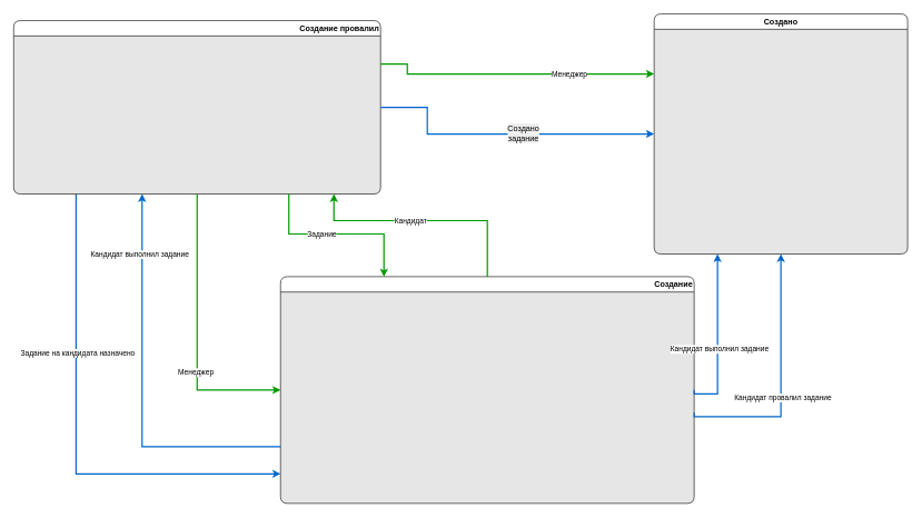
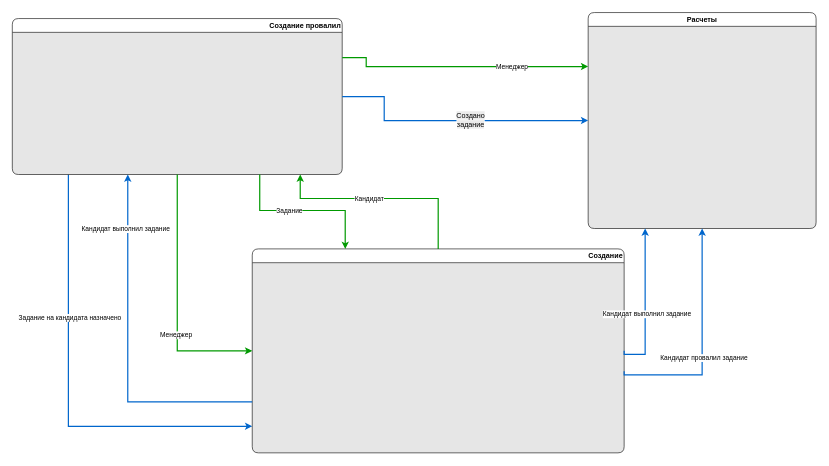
  <mxCell id="0" />
  <mxCell id="1" parent="0" />
- <mxCell id="2" value="Создано" style="swimlane;whiteSpace=wrap;html=1;rounded=1;perimeterSpacing=0;fillColor=#FFFFFF;swimlaneFillColor=#E6E6E6;" parent="1" vertex="1"><mxGeometry x="980" y="20" width="380" height="360" as="geometry" /></mxCell>
+ <mxCell id="2" value="Расчеты" style="swimlane;whiteSpace=wrap;html=1;rounded=1;perimeterSpacing=0;fillColor=#FFFFFF;swimlaneFillColor=#E6E6E6;" parent="1" vertex="1"><mxGeometry x="980" y="20" width="380" height="360" as="geometry" /></mxCell>
  <mxCell id="3" style="edgeStyle=orthogonalEdgeStyle;rounded=0;orthogonalLoop=1;jettySize=auto;html=1;exitX=0.5;exitY=1;exitDx=0;exitDy=0;entryX=0.5;entryY=0;entryDx=0;entryDy=0;" parent="2" edge="1"><mxGeometry relative="1" as="geometry"><mxPoint x="90" y="90" as="sourcePoint" /></mxGeometry></mxCell>
  <mxCell id="4" style="edgeStyle=orthogonalEdgeStyle;rounded=0;orthogonalLoop=1;jettySize=auto;html=1;exitX=1;exitY=0.5;exitDx=0;exitDy=0;entryX=0;entryY=0.5;entryDx=0;entryDy=0;" parent="2" edge="1"><mxGeometry relative="1" as="geometry"><mxPoint x="180" y="60" as="targetPoint" /></mxGeometry></mxCell>
  <mxCell id="5" style="edgeStyle=orthogonalEdgeStyle;rounded=0;orthogonalLoop=1;jettySize=auto;html=1;exitX=0.5;exitY=1;exitDx=0;exitDy=0;entryX=0.5;entryY=0;entryDx=0;entryDy=0;" parent="2" edge="1"><mxGeometry relative="1" as="geometry"><mxPoint x="90" y="170" as="sourcePoint" /></mxGeometry></mxCell>
  <mxCell id="6" value="хаз_мани" style="edgeLabel;html=1;align=center;verticalAlign=middle;resizable=0;points=[];" parent="5" vertex="1" connectable="0"><mxGeometry x="-0.278" y="2" relative="1" as="geometry"><mxPoint as="offset" /></mxGeometry></mxCell>
  <mxCell id="7" style="edgeStyle=orthogonalEdgeStyle;rounded=0;orthogonalLoop=1;jettySize=auto;html=1;exitX=0.5;exitY=1;exitDx=0;exitDy=0;entryX=0.5;entryY=0;entryDx=0;entryDy=0;" parent="2" edge="1"><mxGeometry relative="1" as="geometry"><mxPoint x="90" y="270" as="sourcePoint" /></mxGeometry></mxCell>
  <mxCell id="8" style="edgeStyle=orthogonalEdgeStyle;rounded=0;orthogonalLoop=1;jettySize=auto;html=1;exitX=0;exitY=0.5;exitDx=0;exitDy=0;entryX=1;entryY=0.5;entryDx=0;entryDy=0;" parent="2" edge="1"><mxGeometry relative="1" as="geometry"><Array as="points"><mxPoint x="170" y="140" /><mxPoint x="170" y="240" /></Array><mxPoint x="180" y="140" as="sourcePoint" /></mxGeometry></mxCell>
  <mxCell id="9" style="edgeStyle=orthogonalEdgeStyle;rounded=0;orthogonalLoop=1;jettySize=auto;html=1;exitX=0.5;exitY=1;exitDx=0;exitDy=0;" parent="2" edge="1"><mxGeometry relative="1" as="geometry"><mxPoint x="240" y="90" as="sourcePoint" /></mxGeometry></mxCell>
  <mxCell id="10" value="" style="edgeStyle=orthogonalEdgeStyle;rounded=0;orthogonalLoop=1;jettySize=auto;html=1;exitX=0.17;exitY=1;exitDx=0;exitDy=0;exitPerimeter=0;entryX=0;entryY=0.87;entryDx=0;entryDy=0;entryPerimeter=0;strokeWidth=2;strokeColor=#0066CC;" parent="1" source="12" target="21" edge="1"><mxGeometry relative="1" as="geometry"><mxPoint x="295" y="370" as="targetPoint" /><Array as="points"><mxPoint x="113" y="710" /></Array></mxGeometry></mxCell>
  <mxCell id="11" value="Задание на кандидата назначено" style="edgeLabel;html=1;align=center;verticalAlign=middle;resizable=0;points=[];" parent="10" vertex="1" connectable="0"><mxGeometry x="-0.344" y="2" relative="1" as="geometry"><mxPoint as="offset" /></mxGeometry></mxCell>
  <mxCell id="12" value="Создание провалил" style="swimlane;whiteSpace=wrap;html=1;align=right;rounded=1;perimeterSpacing=0;fillColor=#FFFFFF;swimlaneFillColor=#E6E6E6;points=[[0,0,0,0,0],[0,0.25,0,0,0],[0,0.5,0,0,0],[0,0.75,0,0,0],[0,1,0,0,0],[0.1,1,0,0,0],[0.17,1,0,0,0],[0.25,0,0,0,0],[0.25,1,0,0,0],[0.35,1,0,0,0],[0.5,0,0,0,0],[0.5,1,0,0,0],[0.75,0,0,0,0],[0.75,1,0,0,0],[1,0,0,0,0],[1,0.25,0,0,0],[1,0.5,0,0,0],[1,0.75,0,0,0],[1,1,0,0,0]];" parent="1" vertex="1"><mxGeometry x="20" y="30" width="550" height="260" as="geometry" /></mxCell>
  <mxCell id="13" value="" style="edgeStyle=orthogonalEdgeStyle;rounded=0;orthogonalLoop=1;jettySize=auto;html=1;" parent="12" edge="1"><mxGeometry relative="1" as="geometry"><mxPoint x="420" y="80" as="sourcePoint" /></mxGeometry></mxCell>
  <mxCell id="14" value="m2m" style="edgeLabel;html=1;align=center;verticalAlign=middle;resizable=0;points=[];" parent="13" vertex="1" connectable="0"><mxGeometry x="0.091" y="-1" relative="1" as="geometry"><mxPoint as="offset" /></mxGeometry></mxCell>
  <mxCell id="15" style="edgeStyle=orthogonalEdgeStyle;rounded=0;orthogonalLoop=1;jettySize=auto;html=1;exitX=1;exitY=0.5;exitDx=0;exitDy=0;" parent="12" edge="1"><mxGeometry relative="1" as="geometry"><mxPoint x="230" y="80" as="targetPoint" /></mxGeometry></mxCell>
  <mxCell id="16" value="m2m" style="edgeLabel;html=1;align=center;verticalAlign=middle;resizable=0;points=[];" parent="15" vertex="1" connectable="0"><mxGeometry x="-0.046" y="1" relative="1" as="geometry"><mxPoint as="offset" /></mxGeometry></mxCell>
  <mxCell id="17" style="edgeStyle=orthogonalEdgeStyle;rounded=0;orthogonalLoop=1;jettySize=auto;html=1;exitX=0.25;exitY=1;exitDx=0;exitDy=0;entryX=0.5;entryY=0;entryDx=0;entryDy=0;" parent="12" edge="1"><mxGeometry relative="1" as="geometry"><mxPoint x="260" y="110" as="sourcePoint" /></mxGeometry></mxCell>
  <mxCell id="18" value="has_many" style="edgeLabel;html=1;align=center;verticalAlign=middle;resizable=0;points=[];" parent="17" vertex="1" connectable="0"><mxGeometry x="0.135" y="-2" relative="1" as="geometry"><mxPoint as="offset" /></mxGeometry></mxCell>
  <mxCell id="19" style="edgeStyle=orthogonalEdgeStyle;rounded=0;orthogonalLoop=1;jettySize=auto;html=1;exitX=0.75;exitY=1;exitDx=0;exitDy=0;entryX=0.19;entryY=-0.014;entryDx=0;entryDy=0;entryPerimeter=0;" parent="12" edge="1"><mxGeometry relative="1" as="geometry"><mxPoint x="110" y="110" as="sourcePoint" /></mxGeometry></mxCell>
  <mxCell id="20" value="m2m" style="edgeLabel;html=1;align=center;verticalAlign=middle;resizable=0;points=[];" parent="19" vertex="1" connectable="0"><mxGeometry x="-0.098" y="-2" relative="1" as="geometry"><mxPoint as="offset" /></mxGeometry></mxCell>
  <mxCell id="21" value="Создание" style="swimlane;whiteSpace=wrap;html=1;align=right;swimlaneLine=1;rounded=1;perimeterSpacing=0;fillColor=#FFFFFF;swimlaneFillColor=#E6E6E6;points=[[0,0,0,0,0],[0,0.25,0,0,0],[0,0.5,0,0,0],[0,0.75,0,0,0],[0,0.87,0,0,0],[0,1,0,0,0],[0.25,0,0,0,0],[0.25,1,0,0,0],[0.5,0,0,0,0],[0.5,1,0,0,0],[0.75,0,0,0,0],[0.75,1,0,0,0],[1,0,0,0,0],[1,0.25,0,0,0],[1,0.5,0,0,0],[1,0.6,0,0,0],[1,0.75,0,0,0],[1,1,0,0,0]];" parent="1" vertex="1"><mxGeometry x="420" y="414" width="620" height="340" as="geometry" /></mxCell>
  <mxCell id="22" style="edgeStyle=orthogonalEdgeStyle;rounded=0;orthogonalLoop=1;jettySize=auto;html=1;exitX=1;exitY=0.5;exitDx=0;exitDy=0;entryX=0;entryY=0.5;entryDx=0;entryDy=0;" parent="21" edge="1"><mxGeometry relative="1" as="geometry"><mxPoint x="210" y="60" as="targetPoint" /></mxGeometry></mxCell>
  <mxCell id="23" value="m2m" style="edgeLabel;html=1;align=center;verticalAlign=middle;resizable=0;points=[];" parent="22" vertex="1" connectable="0"><mxGeometry x="0.057" y="-2" relative="1" as="geometry"><mxPoint as="offset" /></mxGeometry></mxCell>
  <mxCell id="24" style="edgeStyle=orthogonalEdgeStyle;rounded=0;orthogonalLoop=1;jettySize=auto;html=1;exitX=0.5;exitY=1;exitDx=0;exitDy=0;entryX=0;entryY=0.5;entryDx=0;entryDy=0;" parent="21" edge="1"><mxGeometry relative="1" as="geometry"><mxPoint x="90" y="250" as="targetPoint" /></mxGeometry></mxCell>
  <mxCell id="25" value="m2m" style="edgeLabel;html=1;align=center;verticalAlign=middle;resizable=0;points=[];" parent="24" vertex="1" connectable="0"><mxGeometry x="-0.085" y="1" relative="1" as="geometry"><mxPoint as="offset" /></mxGeometry></mxCell>
  <mxCell id="26" style="edgeStyle=orthogonalEdgeStyle;rounded=0;orthogonalLoop=1;jettySize=auto;html=1;exitX=0.25;exitY=1;exitDx=0;exitDy=0;entryX=0.75;entryY=0;entryDx=0;entryDy=0;" parent="21" edge="1"><mxGeometry relative="1" as="geometry"><mxPoint x="240" y="90" as="sourcePoint" /></mxGeometry></mxCell>
  <mxCell id="27" value="has_many" style="edgeLabel;html=1;align=center;verticalAlign=middle;resizable=0;points=[];" parent="26" vertex="1" connectable="0"><mxGeometry x="0.123" y="1" relative="1" as="geometry"><mxPoint as="offset" /></mxGeometry></mxCell>
  <mxCell id="28" style="edgeStyle=orthogonalEdgeStyle;rounded=0;orthogonalLoop=1;jettySize=auto;html=1;exitX=0.5;exitY=1;exitDx=0;exitDy=0;entryX=0.42;entryY=-0.002;entryDx=0;entryDy=0;entryPerimeter=0;" parent="21" edge="1"><mxGeometry relative="1" as="geometry"><mxPoint x="270" y="90" as="sourcePoint" /></mxGeometry></mxCell>
  <mxCell id="29" value="has_many" style="edgeLabel;html=1;align=center;verticalAlign=middle;resizable=0;points=[];" parent="28" vertex="1" connectable="0"><mxGeometry x="-0.445" y="-3" relative="1" as="geometry"><mxPoint as="offset" /></mxGeometry></mxCell>
  <mxCell id="30" style="edgeStyle=orthogonalEdgeStyle;rounded=0;orthogonalLoop=1;jettySize=auto;html=1;exitX=1;exitY=0.5;exitDx=0;exitDy=0;entryX=0;entryY=0.5;entryDx=0;entryDy=0;" parent="21" edge="1"><mxGeometry relative="1" as="geometry"><mxPoint x="290" y="170" as="targetPoint" /></mxGeometry></mxCell>
  <mxCell id="31" value="has_one" style="edgeLabel;html=1;align=center;verticalAlign=middle;resizable=0;points=[];" parent="30" vertex="1" connectable="0"><mxGeometry x="-0.051" relative="1" as="geometry"><mxPoint as="offset" /></mxGeometry></mxCell>
  <mxCell id="32" style="edgeStyle=orthogonalEdgeStyle;rounded=0;orthogonalLoop=1;jettySize=auto;html=1;exitX=0;exitY=0.5;exitDx=0;exitDy=0;entryX=1;entryY=0.5;entryDx=0;entryDy=0;" parent="21" edge="1"><mxGeometry relative="1" as="geometry"><mxPoint x="330" y="60" as="targetPoint" /></mxGeometry></mxCell>
  <mxCell id="33" value="m2m" style="edgeLabel;html=1;align=center;verticalAlign=middle;resizable=0;points=[];" parent="32" vertex="1" connectable="0"><mxGeometry x="-0.273" y="-2" relative="1" as="geometry"><mxPoint as="offset" /></mxGeometry></mxCell>
  <mxCell id="34" style="edgeStyle=orthogonalEdgeStyle;rounded=0;orthogonalLoop=1;jettySize=auto;html=1;exitX=0.5;exitY=1;exitDx=0;exitDy=0;entryX=0.75;entryY=1;entryDx=0;entryDy=0;" parent="21" edge="1"><mxGeometry relative="1" as="geometry"><mxPoint x="480" y="90" as="sourcePoint" /><Array as="points"><mxPoint x="480" y="300" /><mxPoint x="180" y="300" /></Array></mxGeometry></mxCell>
  <mxCell id="35" value="has_many" style="edgeLabel;html=1;align=center;verticalAlign=middle;resizable=0;points=[];" parent="34" vertex="1" connectable="0"><mxGeometry x="-0.032" relative="1" as="geometry"><mxPoint as="offset" /></mxGeometry></mxCell>
  <mxCell id="36" style="edgeStyle=orthogonalEdgeStyle;rounded=0;orthogonalLoop=1;jettySize=auto;html=1;exitX=0.5;exitY=1;exitDx=0;exitDy=0;strokeWidth=2;jumpStyle=arc;strokeColor=#009900;entryX=0;entryY=0.5;entryDx=0;entryDy=0;entryPerimeter=0;" parent="1" source="12" target="21" edge="1"><mxGeometry relative="1" as="geometry"><mxPoint x="100" y="140" as="sourcePoint" /><mxPoint x="100" y="590" as="targetPoint" /></mxGeometry></mxCell>
  <mxCell id="37" value="Менеджер" style="edgeLabel;html=1;align=center;verticalAlign=middle;resizable=0;points=[];" parent="36" vertex="1" connectable="0"><mxGeometry x="0.274" y="-3" relative="1" as="geometry"><mxPoint as="offset" /></mxGeometry></mxCell>
  <mxCell id="38" style="edgeStyle=orthogonalEdgeStyle;rounded=0;orthogonalLoop=1;jettySize=auto;html=1;exitX=0.75;exitY=1;exitDx=0;exitDy=0;strokeWidth=2;jumpStyle=arc;entryX=0.25;entryY=0;entryDx=0;entryDy=0;strokeColor=#009900;curved=0;entryPerimeter=0;" parent="1" source="12" target="21" edge="1"><mxGeometry relative="1" as="geometry"><Array as="points"><mxPoint x="433" y="350" /><mxPoint x="575" y="350" /></Array><mxPoint x="340" y="140" as="sourcePoint" /><mxPoint x="320" y="350" as="targetPoint" /></mxGeometry></mxCell>
  <mxCell id="39" value="Задание" style="edgeLabel;html=1;align=center;verticalAlign=middle;resizable=0;points=[];" parent="38" vertex="1" connectable="0"><mxGeometry x="-0.185" y="1" relative="1" as="geometry"><mxPoint as="offset" /></mxGeometry></mxCell>
  <mxCell id="40" style="edgeStyle=orthogonalEdgeStyle;rounded=0;orthogonalLoop=1;jettySize=auto;html=1;entryX=0.35;entryY=1;entryDx=0;entryDy=0;strokeWidth=2;jumpStyle=arc;exitX=0;exitY=0.75;exitDx=0;exitDy=0;strokeColor=#0066CC;exitPerimeter=0;entryPerimeter=0;" parent="1" source="21" target="12" edge="1"><mxGeometry relative="1" as="geometry"><mxPoint x="170" y="540" as="sourcePoint" /><Array as="points"><mxPoint x="213" y="669" /><mxPoint x="213" y="290" /></Array><mxPoint x="170" y="250" as="targetPoint" /></mxGeometry></mxCell>
  <mxCell id="41" value="Кандидат выполнил задание" style="edgeLabel;html=1;align=center;verticalAlign=middle;resizable=0;points=[];" parent="40" vertex="1" connectable="0"><mxGeometry x="0.69" y="4" relative="1" as="geometry"><mxPoint as="offset" /></mxGeometry></mxCell>
  <mxCell id="42" style="edgeStyle=orthogonalEdgeStyle;rounded=0;orthogonalLoop=1;jettySize=auto;html=1;exitX=0.5;exitY=0;exitDx=0;exitDy=0;strokeWidth=2;jumpStyle=arc;strokeColor=#009900;exitPerimeter=0;" parent="1" source="21" edge="1"><mxGeometry relative="1" as="geometry"><mxPoint x="500" y="350" as="sourcePoint" /><mxPoint x="500" y="290" as="targetPoint" /><Array as="points"><mxPoint x="730" y="330" /><mxPoint x="500" y="330" /></Array></mxGeometry></mxCell>
  <mxCell id="43" value="Кандидат" style="edgeLabel;html=1;align=center;verticalAlign=middle;resizable=0;points=[];" parent="42" vertex="1" connectable="0"><mxGeometry x="0.131" y="-1" relative="1" as="geometry"><mxPoint as="offset" /></mxGeometry></mxCell>
  <mxCell id="44" style="edgeStyle=orthogonalEdgeStyle;rounded=0;orthogonalLoop=1;jettySize=auto;html=1;exitX=1;exitY=0.25;exitDx=0;exitDy=0;strokeWidth=2;jumpStyle=arc;strokeColor=#009900;entryX=0;entryY=0.25;entryDx=0;entryDy=0;" parent="1" source="12" target="2" edge="1"><mxGeometry relative="1" as="geometry"><Array as="points"><mxPoint x="610" y="95" /><mxPoint x="610" y="110" /></Array><mxPoint x="770" y="90" as="targetPoint" /></mxGeometry></mxCell>
  <mxCell id="45" value="Менеджер" style="edgeLabel;html=1;align=center;verticalAlign=middle;resizable=0;points=[];" parent="44" vertex="1" connectable="0"><mxGeometry x="0.402" relative="1" as="geometry"><mxPoint x="-1" as="offset" /></mxGeometry></mxCell>
  <mxCell id="46" style="edgeStyle=orthogonalEdgeStyle;rounded=0;orthogonalLoop=1;jettySize=auto;html=1;entryX=0.25;entryY=1;entryDx=0;entryDy=0;strokeWidth=2;jumpStyle=arc;exitX=1;exitY=0.5;exitDx=0;exitDy=0;strokeColor=#0066CC;" parent="1" source="21" target="2" edge="1"><mxGeometry relative="1" as="geometry"><mxPoint x="410" y="480" as="sourcePoint" /><mxPoint x="990" y="200" as="targetPoint" /><Array as="points"><mxPoint x="1040" y="590" /><mxPoint x="1075" y="590" /></Array></mxGeometry></mxCell>
  <mxCell id="47" value="Кандидат выполнил задание" style="edgeLabel;html=1;align=center;verticalAlign=middle;resizable=0;points=[];" parent="46" vertex="1" connectable="0"><mxGeometry x="-0.134" y="-2" relative="1" as="geometry"><mxPoint as="offset" /></mxGeometry></mxCell>
  <mxCell id="48" style="edgeStyle=orthogonalEdgeStyle;rounded=0;orthogonalLoop=1;jettySize=auto;html=1;exitX=1;exitY=0.5;exitDx=0;exitDy=0;strokeWidth=2;jumpStyle=arc;strokeColor=#0066CC;entryX=0;entryY=0.5;entryDx=0;entryDy=0;" parent="1" source="12" target="2" edge="1"><mxGeometry relative="1" as="geometry"><mxPoint x="950" y="210" as="targetPoint" /><Array as="points"><mxPoint x="640" y="160" /><mxPoint x="640" y="200" /></Array></mxGeometry></mxCell>
  <mxCell id="49" value="&lt;span style=&quot;font-size: 12px; text-wrap-mode: wrap; background-color: rgb(236, 236, 236);&quot;&gt;&lt;font style=&quot;color: rgb(0, 0, 0);&quot;&gt;Создано задание&lt;/font&gt;&lt;/span&gt;" style="edgeLabel;html=1;align=center;verticalAlign=middle;resizable=0;points=[];" parent="48" vertex="1" connectable="0"><mxGeometry x="0.126" y="2" relative="1" as="geometry"><mxPoint as="offset" /></mxGeometry></mxCell>
  <mxCell id="50" style="edgeStyle=orthogonalEdgeStyle;rounded=0;orthogonalLoop=1;jettySize=auto;html=1;entryX=0.5;entryY=1;entryDx=0;entryDy=0;strokeWidth=2;jumpStyle=arc;strokeColor=#0066CC;exitX=1;exitY=0.6;exitDx=0;exitDy=0;exitPerimeter=0;" parent="1" source="21" target="2" edge="1"><mxGeometry relative="1" as="geometry"><mxPoint x="650" y="500" as="sourcePoint" /><mxPoint x="985" y="400" as="targetPoint" /><Array as="points"><mxPoint x="1040" y="624" /><mxPoint x="1170" y="624" /></Array></mxGeometry></mxCell>
  <mxCell id="51" value="Кандидат провалил задание" style="edgeLabel;html=1;align=center;verticalAlign=middle;resizable=0;points=[];" parent="50" vertex="1" connectable="0"><mxGeometry x="-0.134" y="-2" relative="1" as="geometry"><mxPoint as="offset" /></mxGeometry></mxCell>
